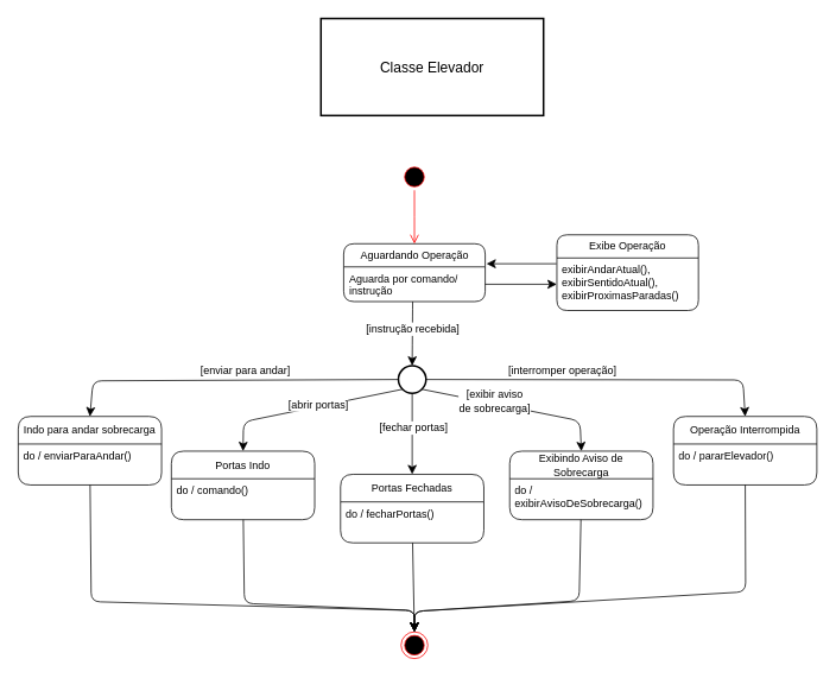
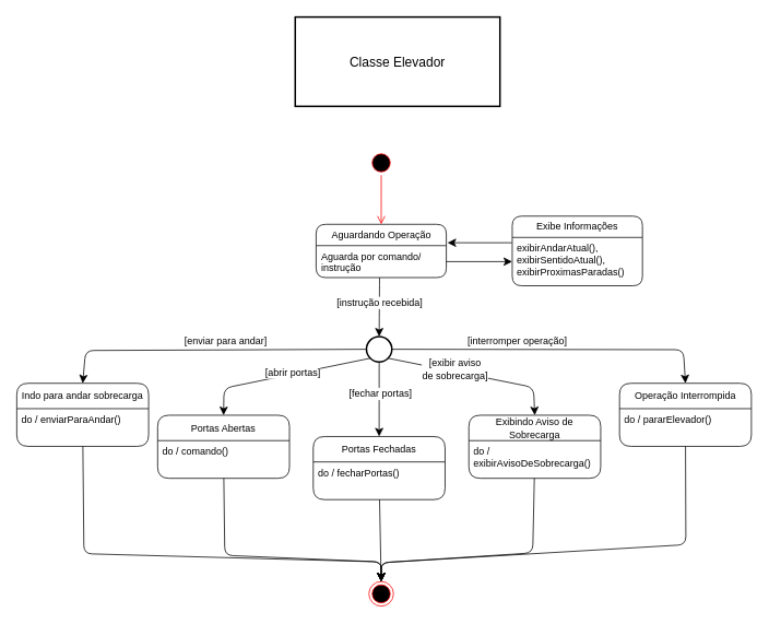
  <mxCell id="0" />
  <mxCell id="1" parent="0" />
  <mxCell id="2" value="Classe Elevador" style="rounded=0;whiteSpace=wrap;html=1;strokeWidth=2;fontSize=16;" parent="1" vertex="1"><mxGeometry x="360" y="20" width="250" height="109" as="geometry" /></mxCell>
  <mxCell id="3" value="Aguardando Operação" style="swimlane;fontStyle=0;childLayout=stackLayout;horizontal=1;startSize=26;fillColor=none;horizontalStack=0;resizeParent=1;resizeParentMax=0;resizeLast=0;collapsible=1;marginBottom=0;whiteSpace=wrap;html=1;rounded=1;" parent="1" vertex="1"><mxGeometry x="385.5" y="273" width="159" height="65" as="geometry" /></mxCell>
  <mxCell id="4" style="edgeStyle=none;shape=connector;curved=0;rounded=1;orthogonalLoop=1;jettySize=auto;html=1;strokeColor=default;align=center;verticalAlign=middle;fontFamily=Helvetica;fontSize=12;fontColor=default;labelBackgroundColor=default;startSize=8;endArrow=classic;endSize=8;" parent="3" source="5" edge="1"><mxGeometry relative="1" as="geometry"><mxPoint x="239.452" y="45.5" as="targetPoint" /></mxGeometry></mxCell>
  <mxCell id="5" value="Aguarda por comando/&lt;div&gt;instrução&lt;/div&gt;" style="text;strokeColor=none;fillColor=none;align=left;verticalAlign=top;spacingLeft=4;spacingRight=4;overflow=hidden;rotatable=0;points=[[0,0.5],[1,0.5]];portConstraint=eastwest;whiteSpace=wrap;html=1;" parent="3" vertex="1"><mxGeometry y="26" width="159" height="39" as="geometry" /></mxCell>
  <mxCell id="6" value="" style="ellipse;html=1;shape=startState;fillColor=#000000;strokeColor=#ff0000;" parent="1" vertex="1"><mxGeometry x="450" y="183" width="30" height="30" as="geometry" /></mxCell>
  <mxCell id="7" value="" style="edgeStyle=orthogonalEdgeStyle;html=1;verticalAlign=bottom;endArrow=open;endSize=8;strokeColor=#ff0000;rounded=0;fontSize=12;curved=1;" parent="1" source="6" edge="1"><mxGeometry relative="1" as="geometry"><mxPoint x="465" y="273" as="targetPoint" /></mxGeometry></mxCell>
  <mxCell id="8" style="edgeStyle=none;curved=0;rounded=1;orthogonalLoop=1;jettySize=auto;html=1;exitX=0;exitY=0.5;exitDx=0;exitDy=0;entryX=0.5;entryY=0;entryDx=0;entryDy=0;fontSize=12;startSize=8;endSize=8;" parent="1" source="18" target="21" edge="1"><mxGeometry relative="1" as="geometry"><Array as="points"><mxPoint x="104" y="427" /></Array></mxGeometry></mxCell>
  <mxCell id="9" value="[enviar para andar]" style="edgeLabel;html=1;align=center;verticalAlign=middle;resizable=0;points=[];fontSize=12;fontFamily=Helvetica;fontColor=default;labelBackgroundColor=default;" parent="8" vertex="1" connectable="0"><mxGeometry x="-0.008" y="-2" relative="1" as="geometry"><mxPoint x="18" y="-9" as="offset" /></mxGeometry></mxCell>
  <mxCell id="10" style="edgeStyle=none;curved=0;rounded=1;orthogonalLoop=1;jettySize=auto;html=1;exitX=0;exitY=1;exitDx=0;exitDy=0;fontSize=12;startSize=8;endSize=8;entryX=0.5;entryY=0;entryDx=0;entryDy=0;" parent="1" source="18" target="23" edge="1"><mxGeometry relative="1" as="geometry"><mxPoint x="269" y="525" as="targetPoint" /><Array as="points"><mxPoint x="273" y="473" /></Array></mxGeometry></mxCell>
  <mxCell id="11" value="[abrir portas]" style="edgeLabel;html=1;align=center;verticalAlign=middle;resizable=0;points=[];fontSize=12;fontFamily=Helvetica;fontColor=default;labelBackgroundColor=default;" parent="10" vertex="1" connectable="0"><mxGeometry x="-0.052" relative="1" as="geometry"><mxPoint x="5" y="-3" as="offset" /></mxGeometry></mxCell>
  <mxCell id="12" style="edgeStyle=none;shape=connector;curved=0;rounded=1;orthogonalLoop=1;jettySize=auto;html=1;exitX=0.5;exitY=1;exitDx=0;exitDy=0;entryX=0.5;entryY=0;entryDx=0;entryDy=0;strokeColor=default;align=center;verticalAlign=middle;fontFamily=Helvetica;fontSize=12;fontColor=default;labelBackgroundColor=default;startSize=8;endArrow=classic;endSize=8;" parent="1" source="18" target="25" edge="1"><mxGeometry relative="1" as="geometry" /></mxCell>
  <mxCell id="13" value="[fechar portas]" style="edgeLabel;html=1;align=center;verticalAlign=middle;resizable=0;points=[];fontSize=12;fontFamily=Helvetica;fontColor=default;labelBackgroundColor=default;" parent="12" vertex="1" connectable="0"><mxGeometry x="-0.174" y="1" relative="1" as="geometry"><mxPoint as="offset" /></mxGeometry></mxCell>
  <mxCell id="14" style="edgeStyle=none;shape=connector;curved=0;rounded=1;orthogonalLoop=1;jettySize=auto;html=1;exitX=1;exitY=1;exitDx=0;exitDy=0;entryX=0.5;entryY=0;entryDx=0;entryDy=0;strokeColor=default;align=center;verticalAlign=middle;fontFamily=Helvetica;fontSize=12;fontColor=default;labelBackgroundColor=default;startSize=8;endArrow=classic;endSize=8;" parent="1" source="18" target="27" edge="1"><mxGeometry relative="1" as="geometry"><Array as="points"><mxPoint x="651" y="472" /></Array></mxGeometry></mxCell>
  <mxCell id="15" value="[exibir aviso&lt;div&gt;de sobrecarga]&lt;/div&gt;" style="edgeLabel;html=1;align=center;verticalAlign=middle;resizable=0;points=[];fontSize=12;fontFamily=Helvetica;fontColor=default;labelBackgroundColor=default;" parent="14" vertex="1" connectable="0"><mxGeometry x="-0.294" y="1" relative="1" as="geometry"><mxPoint x="6" y="-1" as="offset" /></mxGeometry></mxCell>
  <mxCell id="16" style="edgeStyle=none;shape=connector;curved=0;rounded=1;orthogonalLoop=1;jettySize=auto;html=1;exitX=1;exitY=0.5;exitDx=0;exitDy=0;entryX=0.5;entryY=0;entryDx=0;entryDy=0;strokeColor=default;align=center;verticalAlign=middle;fontFamily=Helvetica;fontSize=12;fontColor=default;labelBackgroundColor=default;startSize=8;endArrow=classic;endSize=8;" parent="1" source="18" target="29" edge="1"><mxGeometry relative="1" as="geometry"><Array as="points"><mxPoint x="834" y="426" /></Array></mxGeometry></mxCell>
  <mxCell id="17" value="[interromper operação]" style="edgeLabel;html=1;align=center;verticalAlign=middle;resizable=0;points=[];fontSize=12;fontFamily=Helvetica;fontColor=default;labelBackgroundColor=default;" parent="16" vertex="1" connectable="0"><mxGeometry x="-0.236" y="1" relative="1" as="geometry"><mxPoint y="-9" as="offset" /></mxGeometry></mxCell>
  <mxCell id="18" value="" style="ellipse;whiteSpace=wrap;html=1;aspect=fixed;strokeWidth=2;" parent="1" vertex="1"><mxGeometry x="447" y="410" width="31" height="31" as="geometry" /></mxCell>
  <mxCell id="19" style="edgeStyle=none;curved=1;rounded=0;orthogonalLoop=1;jettySize=auto;html=1;entryX=0.5;entryY=0;entryDx=0;entryDy=0;fontSize=12;startSize=8;endSize=8;" parent="1" target="18" edge="1"><mxGeometry relative="1" as="geometry"><mxPoint x="463" y="338" as="sourcePoint" /></mxGeometry></mxCell>
  <mxCell id="20" value="[instrução recebida]" style="edgeLabel;html=1;align=center;verticalAlign=middle;resizable=0;points=[];fontSize=12;" parent="19" vertex="1" connectable="0"><mxGeometry x="-0.143" relative="1" as="geometry"><mxPoint as="offset" /></mxGeometry></mxCell>
  <mxCell id="21" value="Indo para andar sobrecarga" style="swimlane;fontStyle=0;childLayout=stackLayout;horizontal=1;startSize=31;fillColor=none;horizontalStack=0;resizeParent=1;resizeParentMax=0;resizeLast=0;collapsible=1;marginBottom=0;whiteSpace=wrap;html=1;rounded=1;" parent="1" vertex="1"><mxGeometry x="20" y="467" width="161" height="77" as="geometry" /></mxCell>
  <mxCell id="22" value="do / enviarParaAndar()" style="text;strokeColor=none;fillColor=none;align=left;verticalAlign=top;spacingLeft=4;spacingRight=4;overflow=hidden;rotatable=0;points=[[0,0.5],[1,0.5]];portConstraint=eastwest;whiteSpace=wrap;html=1;" parent="21" vertex="1"><mxGeometry y="31" width="161" height="46" as="geometry" /></mxCell>
- <mxCell id="23" value="Portas Indo" style="swimlane;fontStyle=0;childLayout=stackLayout;horizontal=1;startSize=31;fillColor=none;horizontalStack=0;resizeParent=1;resizeParentMax=0;resizeLast=0;collapsible=1;marginBottom=0;whiteSpace=wrap;html=1;rounded=1;" parent="1" vertex="1"><mxGeometry x="192" y="506" width="161" height="77" as="geometry" /></mxCell>
+ <mxCell id="23" value="Portas Abertas" style="swimlane;fontStyle=0;childLayout=stackLayout;horizontal=1;startSize=31;fillColor=none;horizontalStack=0;resizeParent=1;resizeParentMax=0;resizeLast=0;collapsible=1;marginBottom=0;whiteSpace=wrap;html=1;rounded=1;" parent="1" vertex="1"><mxGeometry x="192" y="506" width="161" height="77" as="geometry" /></mxCell>
  <mxCell id="24" value="do / comando()" style="text;strokeColor=none;fillColor=none;align=left;verticalAlign=top;spacingLeft=4;spacingRight=4;overflow=hidden;rotatable=0;points=[[0,0.5],[1,0.5]];portConstraint=eastwest;whiteSpace=wrap;html=1;" parent="23" vertex="1"><mxGeometry y="31" width="161" height="46" as="geometry" /></mxCell>
  <mxCell id="25" value="Portas Fechadas" style="swimlane;fontStyle=0;childLayout=stackLayout;horizontal=1;startSize=31;fillColor=none;horizontalStack=0;resizeParent=1;resizeParentMax=0;resizeLast=0;collapsible=1;marginBottom=0;whiteSpace=wrap;html=1;rounded=1;" parent="1" vertex="1"><mxGeometry x="382" y="532" width="161" height="77" as="geometry" /></mxCell>
  <mxCell id="26" value="do / fecharPortas()" style="text;strokeColor=none;fillColor=none;align=left;verticalAlign=top;spacingLeft=4;spacingRight=4;overflow=hidden;rotatable=0;points=[[0,0.5],[1,0.5]];portConstraint=eastwest;whiteSpace=wrap;html=1;" parent="25" vertex="1"><mxGeometry y="31" width="161" height="46" as="geometry" /></mxCell>
  <mxCell id="27" value="Exibindo Aviso de Sobrecarga" style="swimlane;fontStyle=0;childLayout=stackLayout;horizontal=1;startSize=31;fillColor=none;horizontalStack=0;resizeParent=1;resizeParentMax=0;resizeLast=0;collapsible=1;marginBottom=0;whiteSpace=wrap;html=1;rounded=1;" parent="1" vertex="1"><mxGeometry x="572" y="506" width="161" height="77" as="geometry" /></mxCell>
  <mxCell id="28" value="do / exibirAvisoDeSobrecarga()" style="text;strokeColor=none;fillColor=none;align=left;verticalAlign=top;spacingLeft=4;spacingRight=4;overflow=hidden;rotatable=0;points=[[0,0.5],[1,0.5]];portConstraint=eastwest;whiteSpace=wrap;html=1;" parent="27" vertex="1"><mxGeometry y="31" width="161" height="46" as="geometry" /></mxCell>
  <mxCell id="29" value="Operação Interrompida" style="swimlane;fontStyle=0;childLayout=stackLayout;horizontal=1;startSize=31;fillColor=none;horizontalStack=0;resizeParent=1;resizeParentMax=0;resizeLast=0;collapsible=1;marginBottom=0;whiteSpace=wrap;html=1;rounded=1;" parent="1" vertex="1"><mxGeometry x="756" y="467" width="161" height="77" as="geometry" /></mxCell>
  <mxCell id="30" value="do / pararElevador()" style="text;strokeColor=none;fillColor=none;align=left;verticalAlign=top;spacingLeft=4;spacingRight=4;overflow=hidden;rotatable=0;points=[[0,0.5],[1,0.5]];portConstraint=eastwest;whiteSpace=wrap;html=1;" parent="29" vertex="1"><mxGeometry y="31" width="161" height="46" as="geometry" /></mxCell>
- <mxCell id="31" value="Exibe Operação" style="swimlane;fontStyle=0;childLayout=stackLayout;horizontal=1;startSize=26;fillColor=none;horizontalStack=0;resizeParent=1;resizeParentMax=0;resizeLast=0;collapsible=1;marginBottom=0;whiteSpace=wrap;html=1;rounded=1;" parent="1" vertex="1"><mxGeometry x="625" y="263" width="159" height="85" as="geometry" /></mxCell>
+ <mxCell id="31" value="Exibe Informações" style="swimlane;fontStyle=0;childLayout=stackLayout;horizontal=1;startSize=26;fillColor=none;horizontalStack=0;resizeParent=1;resizeParentMax=0;resizeLast=0;collapsible=1;marginBottom=0;whiteSpace=wrap;html=1;rounded=1;" parent="1" vertex="1"><mxGeometry x="625" y="263" width="159" height="85" as="geometry" /></mxCell>
  <mxCell id="32" value="exibirAndarAtual(), exibirSentidoAtual(),&lt;div&gt;exibirProximasParadas()&lt;/div&gt;" style="text;strokeColor=none;fillColor=none;align=left;verticalAlign=top;spacingLeft=4;spacingRight=4;overflow=hidden;rotatable=0;points=[[0,0.5],[1,0.5]];portConstraint=eastwest;whiteSpace=wrap;html=1;" parent="31" vertex="1"><mxGeometry y="26" width="159" height="59" as="geometry" /></mxCell>
  <mxCell id="33" style="edgeStyle=none;shape=connector;curved=0;rounded=1;orthogonalLoop=1;jettySize=auto;html=1;entryX=1.009;entryY=0.346;entryDx=0;entryDy=0;strokeColor=default;align=center;verticalAlign=middle;fontFamily=Helvetica;fontSize=12;fontColor=default;labelBackgroundColor=default;startSize=8;endArrow=classic;endSize=8;exitX=-0.003;exitY=0.11;exitDx=0;exitDy=0;exitPerimeter=0;entryPerimeter=0;" parent="1" source="32" target="3" edge="1"><mxGeometry relative="1" as="geometry" /></mxCell>
  <mxCell id="34" value="" style="ellipse;html=1;shape=endState;fillColor=#000000;strokeColor=#ff0000;" vertex="1" parent="1"><mxGeometry x="450" y="709" width="30" height="30" as="geometry" /></mxCell>
  <mxCell id="35" style="edgeStyle=none;curved=0;rounded=1;orthogonalLoop=1;jettySize=auto;html=1;entryX=0.5;entryY=0;entryDx=0;entryDy=0;fontSize=12;startSize=8;endSize=8;" edge="1" parent="1" source="22" target="34"><mxGeometry relative="1" as="geometry"><Array as="points"><mxPoint x="102" y="675" /><mxPoint x="465" y="685" /></Array></mxGeometry></mxCell>
  <mxCell id="36" style="edgeStyle=none;shape=connector;curved=0;rounded=1;orthogonalLoop=1;jettySize=auto;html=1;entryX=0.5;entryY=0;entryDx=0;entryDy=0;strokeColor=default;align=center;verticalAlign=middle;fontFamily=Helvetica;fontSize=12;fontColor=default;labelBackgroundColor=default;startSize=8;endArrow=classic;endSize=8;" edge="1" parent="1" source="24" target="34"><mxGeometry relative="1" as="geometry"><Array as="points"><mxPoint x="274" y="677" /><mxPoint x="465" y="685" /></Array></mxGeometry></mxCell>
  <mxCell id="37" style="edgeStyle=none;shape=connector;curved=0;rounded=1;orthogonalLoop=1;jettySize=auto;html=1;entryX=0.5;entryY=0;entryDx=0;entryDy=0;strokeColor=default;align=center;verticalAlign=middle;fontFamily=Helvetica;fontSize=12;fontColor=default;labelBackgroundColor=default;startSize=8;endArrow=classic;endSize=8;" edge="1" parent="1" source="26" target="34"><mxGeometry relative="1" as="geometry" /></mxCell>
  <mxCell id="38" style="edgeStyle=none;shape=connector;curved=0;rounded=1;orthogonalLoop=1;jettySize=auto;html=1;entryX=0.5;entryY=0;entryDx=0;entryDy=0;strokeColor=default;align=center;verticalAlign=middle;fontFamily=Helvetica;fontSize=12;fontColor=default;labelBackgroundColor=default;startSize=8;endArrow=classic;endSize=8;" edge="1" parent="1" source="28" target="34"><mxGeometry relative="1" as="geometry"><Array as="points"><mxPoint x="650" y="674" /><mxPoint x="465" y="686" /></Array></mxGeometry></mxCell>
  <mxCell id="39" style="edgeStyle=none;shape=connector;curved=0;rounded=1;orthogonalLoop=1;jettySize=auto;html=1;entryX=0.5;entryY=0;entryDx=0;entryDy=0;strokeColor=default;align=center;verticalAlign=middle;fontFamily=Helvetica;fontSize=12;fontColor=default;labelBackgroundColor=default;startSize=8;endArrow=classic;endSize=8;" edge="1" parent="1" source="30" target="34"><mxGeometry relative="1" as="geometry"><Array as="points"><mxPoint x="837" y="664" /><mxPoint x="465" y="686" /></Array></mxGeometry></mxCell>
